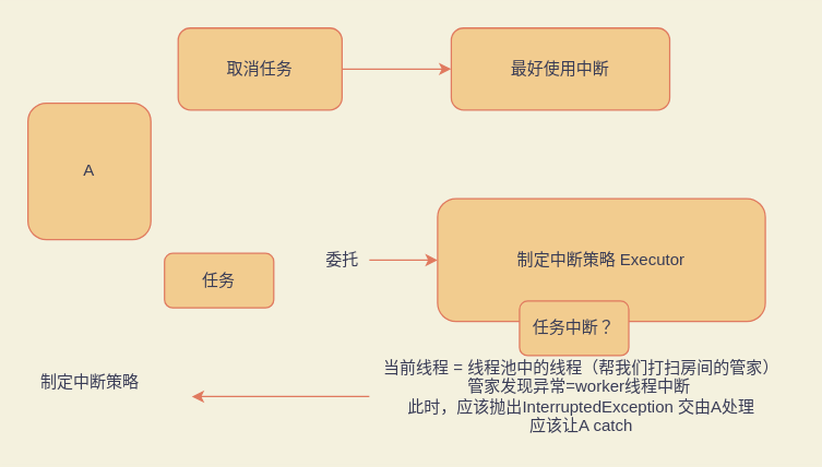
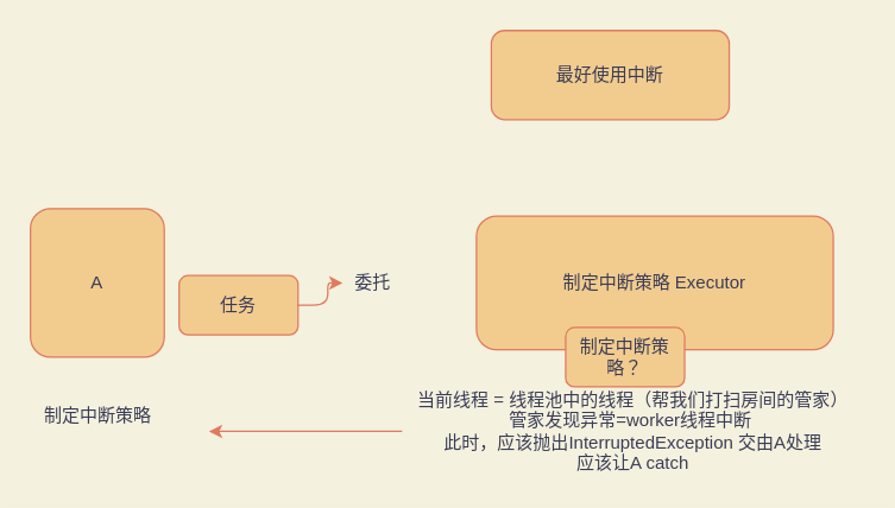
  <mxCell id="0" />
  <mxCell id="1" parent="0" />
- <mxCell id="2" value="" style="edgeStyle=orthogonalEdgeStyle;curved=0;rounded=1;sketch=0;orthogonalLoop=1;jettySize=auto;html=1;strokeColor=#E07A5F;fillColor=#F2CC8F;fontColor=#393C56;" edge="1" parent="1" source="3" target="4"><mxGeometry relative="1" as="geometry" /></mxCell>
- <mxCell id="3" value="取消任务" style="rounded=1;whiteSpace=wrap;html=1;fillColor=#F2CC8F;strokeColor=#E07A5F;fontColor=#393C56;" vertex="1" parent="1"><mxGeometry x="130" y="20" width="120" height="60" as="geometry" /></mxCell>
  <mxCell id="4" value="最好使用中断" style="rounded=1;whiteSpace=wrap;html=1;fillColor=#F2CC8F;strokeColor=#E07A5F;fontColor=#393C56;" vertex="1" parent="1"><mxGeometry x="330" y="20" width="160" height="60" as="geometry" /></mxCell>
- <mxCell id="5" value="" style="edgeStyle=orthogonalEdgeStyle;curved=0;rounded=1;sketch=0;orthogonalLoop=1;jettySize=auto;html=1;strokeColor=#E07A5F;fillColor=#F2CC8F;fontColor=#393C56;" edge="1" parent="1" source="8" target="7"><mxGeometry relative="1" as="geometry" /></mxCell>
  <mxCell id="6" value="任务" style="rounded=1;whiteSpace=wrap;html=1;fillColor=#F2CC8F;strokeColor=#E07A5F;fontColor=#393C56;" vertex="1" parent="1"><mxGeometry x="120" y="185" width="80" height="40" as="geometry" /></mxCell>
  <mxCell id="7" value="制定中断策略 Executor" style="rounded=1;whiteSpace=wrap;html=1;fillColor=#F2CC8F;strokeColor=#E07A5F;fontColor=#393C56;" vertex="1" parent="1"><mxGeometry x="320" y="145" width="240" height="90" as="geometry" /></mxCell>
  <mxCell id="8" value="委托" style="text;html=1;align=center;verticalAlign=middle;resizable=0;points=[];autosize=1;fontColor=#393C56;" vertex="1" parent="1"><mxGeometry x="230" y="180" width="40" height="20" as="geometry" /></mxCell>
- <mxCell id="10" value="任务中断？" style="rounded=1;whiteSpace=wrap;html=1;fillColor=#F2CC8F;strokeColor=#E07A5F;fontColor=#393C56;" vertex="1" parent="1"><mxGeometry x="380" y="220" width="80" height="40" as="geometry" /></mxCell>
+ <mxCell id="9" value="" style="edgeStyle=orthogonalEdgeStyle;curved=0;rounded=1;sketch=0;orthogonalLoop=1;jettySize=auto;html=1;strokeColor=#E07A5F;fillColor=#F2CC8F;fontColor=#393C56;" edge="1" parent="1" source="6" target="8"><mxGeometry relative="1" as="geometry"><mxPoint x="200" y="190" as="sourcePoint" /><mxPoint x="320" y="190" as="targetPoint" /></mxGeometry></mxCell>
+ <mxCell id="10" value="制定中断策略？" style="rounded=1;whiteSpace=wrap;html=1;fillColor=#F2CC8F;strokeColor=#E07A5F;fontColor=#393C56;" vertex="1" parent="1"><mxGeometry x="380" y="220" width="80" height="40" as="geometry" /></mxCell>
  <mxCell id="11" style="edgeStyle=orthogonalEdgeStyle;curved=0;rounded=1;sketch=0;orthogonalLoop=1;jettySize=auto;html=1;strokeColor=#E07A5F;fillColor=#F2CC8F;fontColor=#393C56;" edge="1" parent="1" source="12"><mxGeometry relative="1" as="geometry"><mxPoint x="140" y="290" as="targetPoint" /></mxGeometry></mxCell>
  <mxCell id="12" value="当前线程 = 线程池中的线程（帮我们打扫房间的管家）&lt;br&gt;管家发现异常=worker线程中断&amp;nbsp;&lt;br&gt;此时，应该抛出InterruptedException 交由A处理&lt;br&gt;应该让A catch" style="text;html=1;align=center;verticalAlign=middle;resizable=0;points=[];autosize=1;fontColor=#393C56;" vertex="1" parent="1"><mxGeometry x="270" y="260" width="310" height="60" as="geometry" /></mxCell>
- <mxCell id="13" value="A" style="rounded=1;whiteSpace=wrap;html=1;fillColor=#F2CC8F;strokeColor=#E07A5F;fontColor=#393C56;" vertex="1" parent="1"><mxGeometry x="20" y="75" width="90" height="100" as="geometry" /></mxCell>
+ <mxCell id="13" value="A" style="rounded=1;whiteSpace=wrap;html=1;fillColor=#F2CC8F;strokeColor=#E07A5F;fontColor=#393C56;" vertex="1" parent="1"><mxGeometry x="20" y="140" width="90" height="100" as="geometry" /></mxCell>
  <mxCell id="14" value="制定中断策略" style="text;html=1;align=center;verticalAlign=middle;resizable=0;points=[];autosize=1;fontColor=#393C56;" vertex="1" parent="1"><mxGeometry x="20" y="270" width="90" height="20" as="geometry" /></mxCell>
